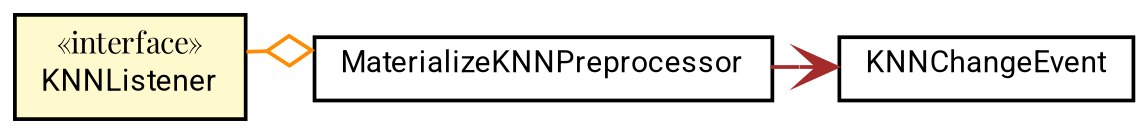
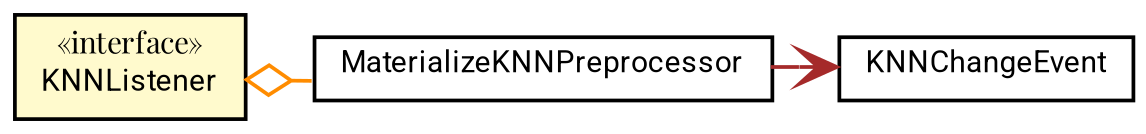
  digraph {
    fontname="Playfair Display"
    nodesep=0.15
    rankdir=LR
    ranksep=0.25
    node [fontcolor=black fontname="Playfair Display" fontsize=8 margin=0 shape=plaintext]
    edge [fontname="Playfair Display" fontsize=7 labelfontname=Roboto labelfontsize=7 style=solid]
    n1 [height=0 label=<<table title="de.lmu.ifi.dbs.elki.index.preprocessed.knn.KNNListener" border="0" cellborder="1" cellspacing="0" cellpadding="2" bgcolor="lemonChiffon" href="KNNListener.html" target="_parent"> 		<tr><td><table border="0" cellspacing="0" cellpadding="1"> 		<tr><td align="center" balign="center"> &#171;interface&#187; </td></tr> 		<tr><td align="center" balign="center"> <font face="Roboto">KNNListener</font> </td></tr> 		</table></td></tr> 		</table>> width=0]
    n2 [height=0 label=<<table title="de.lmu.ifi.dbs.elki.index.preprocessed.knn.KNNChangeEvent" border="0" cellborder="1" cellspacing="0" cellpadding="2" href="KNNChangeEvent.html" target="_parent"> 		<tr><td><table border="0" cellspacing="0" cellpadding="1"> 		<tr><td align="center" balign="center"> <font face="Roboto">KNNChangeEvent</font> </td></tr> 		</table></td></tr> 		</table>> width=0]
    n3 [height=0 label=<<table title="de.lmu.ifi.dbs.elki.index.preprocessed.knn.MaterializeKNNPreprocessor" border="0" cellborder="1" cellspacing="0" cellpadding="2" href="MaterializeKNNPreprocessor.html" target="_parent"> 		<tr><td><table border="0" cellspacing="0" cellpadding="1"> 		<tr><td align="center" balign="center"> <font face="Roboto">MaterializeKNNPreprocessor</font> </td></tr> 		</table></td></tr> 		</table>> width=0]
-   n3 -> n1 [arrowhead=none arrowtail=ediamond color=darkorange dir=back weight=4]
+   n1 -> n3 [arrowhead=none arrowtail=ediamond color=darkorange dir=back weight=4]
    n3 -> n2 [arrowhead=open color=brown weight=1]
  }
